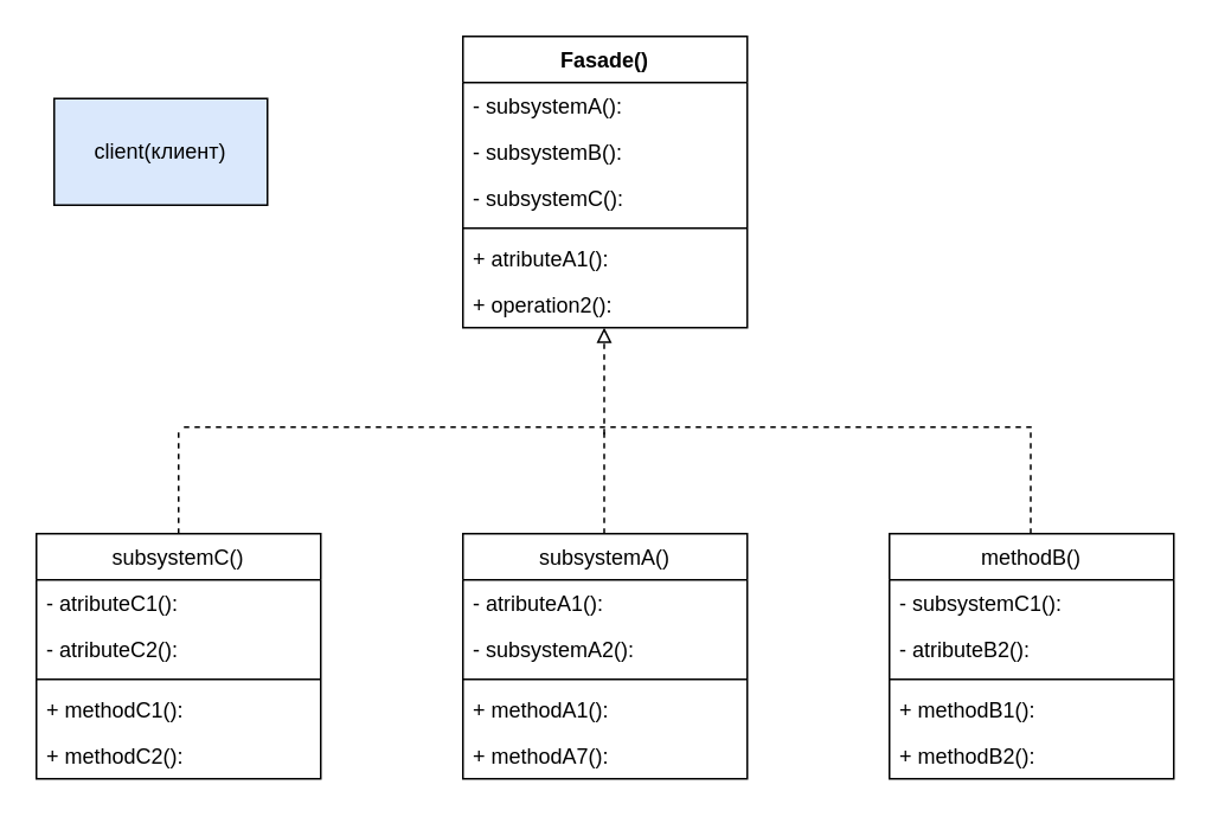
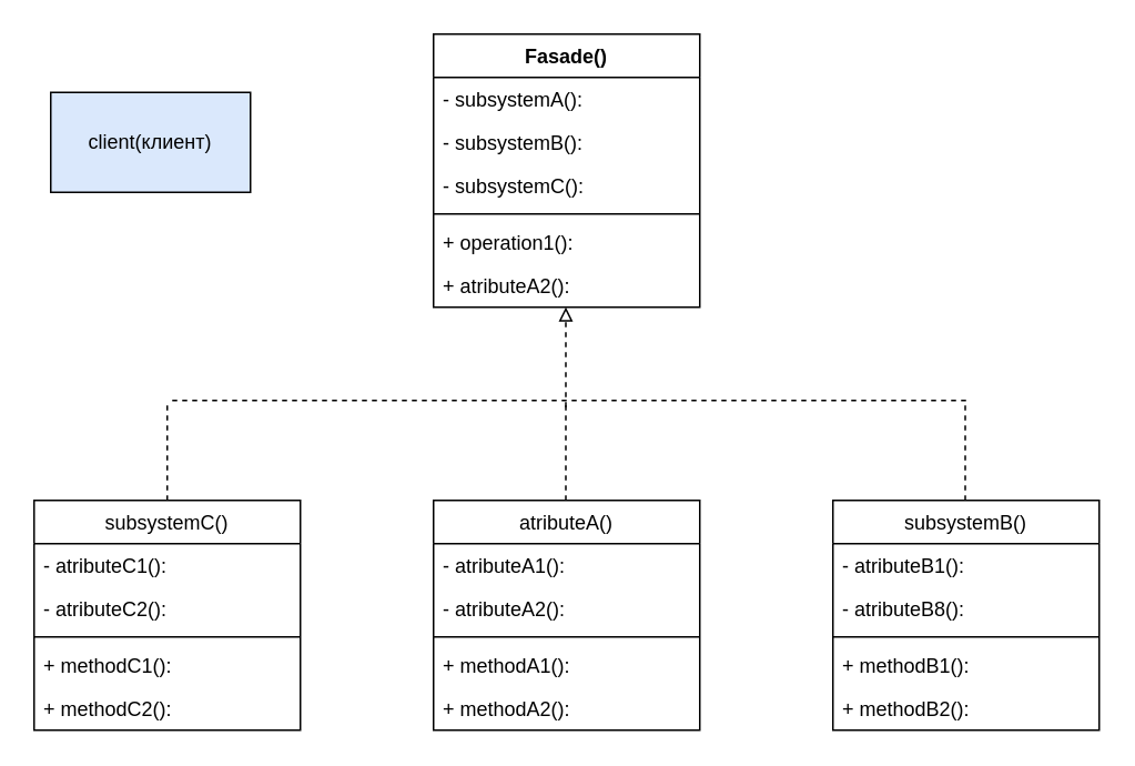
  <mxCell id="0" />
  <mxCell id="1" parent="0" />
  <mxCell id="2" value="client(клиент)" style="rounded=0;whiteSpace=wrap;html=1;fillColor=#dae8fc;" vertex="1" parent="1"><mxGeometry x="30" y="55" width="120" height="60" as="geometry" /></mxCell>
  <mxCell id="3" value="Fasade()" style="swimlane;fontStyle=1;align=center;verticalAlign=top;childLayout=stackLayout;horizontal=1;startSize=26;horizontalStack=0;resizeParent=1;resizeParentMax=0;resizeLast=0;collapsible=1;marginBottom=0;whiteSpace=wrap;html=1;" vertex="1" parent="1"><mxGeometry x="260" y="20" width="160" height="164" as="geometry" /></mxCell>
  <mxCell id="4" value="- subsystemA():" style="text;strokeColor=none;fillColor=none;align=left;verticalAlign=top;spacingLeft=4;spacingRight=4;overflow=hidden;rotatable=0;points=[[0,0.5],[1,0.5]];portConstraint=eastwest;whiteSpace=wrap;html=1;" vertex="1" parent="3"><mxGeometry y="26" width="160" height="26" as="geometry" /></mxCell>
  <mxCell id="5" value="- subsystemB():" style="text;strokeColor=none;fillColor=none;align=left;verticalAlign=top;spacingLeft=4;spacingRight=4;overflow=hidden;rotatable=0;points=[[0,0.5],[1,0.5]];portConstraint=eastwest;whiteSpace=wrap;html=1;" vertex="1" parent="3"><mxGeometry y="52" width="160" height="26" as="geometry" /></mxCell>
  <mxCell id="6" value="- subsystemC():" style="text;strokeColor=none;fillColor=none;align=left;verticalAlign=top;spacingLeft=4;spacingRight=4;overflow=hidden;rotatable=0;points=[[0,0.5],[1,0.5]];portConstraint=eastwest;whiteSpace=wrap;html=1;" vertex="1" parent="3"><mxGeometry y="78" width="160" height="26" as="geometry" /></mxCell>
  <mxCell id="7" value="" style="line;strokeWidth=1;fillColor=none;align=left;verticalAlign=middle;spacingTop=-1;spacingLeft=3;spacingRight=3;rotatable=0;labelPosition=right;points=[];portConstraint=eastwest;strokeColor=inherit;" vertex="1" parent="3"><mxGeometry y="104" width="160" height="8" as="geometry" /></mxCell>
- <mxCell id="8" value="+ atributeA1():" style="text;strokeColor=none;fillColor=none;align=left;verticalAlign=top;spacingLeft=4;spacingRight=4;overflow=hidden;rotatable=0;points=[[0,0.5],[1,0.5]];portConstraint=eastwest;whiteSpace=wrap;html=1;" vertex="1" parent="3"><mxGeometry y="112" width="160" height="26" as="geometry" /></mxCell>
- <mxCell id="9" value="+ operation2():" style="text;strokeColor=none;fillColor=none;align=left;verticalAlign=top;spacingLeft=4;spacingRight=4;overflow=hidden;rotatable=0;points=[[0,0.5],[1,0.5]];portConstraint=eastwest;whiteSpace=wrap;html=1;" vertex="1" parent="3"><mxGeometry y="138" width="160" height="26" as="geometry" /></mxCell>
- <mxCell id="10" value="&lt;span style=&quot;font-weight: 400; text-align: left;&quot;&gt;subsystemA()&lt;/span&gt;" style="swimlane;fontStyle=1;align=center;verticalAlign=top;childLayout=stackLayout;horizontal=1;startSize=26;horizontalStack=0;resizeParent=1;resizeParentMax=0;resizeLast=0;collapsible=1;marginBottom=0;whiteSpace=wrap;html=1;" vertex="1" parent="1"><mxGeometry x="260" y="300" width="160" height="138" as="geometry" /></mxCell>
+ <mxCell id="8" value="+ operation1():" style="text;strokeColor=none;fillColor=none;align=left;verticalAlign=top;spacingLeft=4;spacingRight=4;overflow=hidden;rotatable=0;points=[[0,0.5],[1,0.5]];portConstraint=eastwest;whiteSpace=wrap;html=1;" vertex="1" parent="3"><mxGeometry y="112" width="160" height="26" as="geometry" /></mxCell>
+ <mxCell id="9" value="+ atributeA2():" style="text;strokeColor=none;fillColor=none;align=left;verticalAlign=top;spacingLeft=4;spacingRight=4;overflow=hidden;rotatable=0;points=[[0,0.5],[1,0.5]];portConstraint=eastwest;whiteSpace=wrap;html=1;" vertex="1" parent="3"><mxGeometry y="138" width="160" height="26" as="geometry" /></mxCell>
+ <mxCell id="10" value="&lt;span style=&quot;font-weight: 400; text-align: left;&quot;&gt;atributeA()&lt;/span&gt;" style="swimlane;fontStyle=1;align=center;verticalAlign=top;childLayout=stackLayout;horizontal=1;startSize=26;horizontalStack=0;resizeParent=1;resizeParentMax=0;resizeLast=0;collapsible=1;marginBottom=0;whiteSpace=wrap;html=1;" vertex="1" parent="1"><mxGeometry x="260" y="300" width="160" height="138" as="geometry" /></mxCell>
  <mxCell id="11" value="- atributeA1():" style="text;strokeColor=none;fillColor=none;align=left;verticalAlign=top;spacingLeft=4;spacingRight=4;overflow=hidden;rotatable=0;points=[[0,0.5],[1,0.5]];portConstraint=eastwest;whiteSpace=wrap;html=1;" vertex="1" parent="10"><mxGeometry y="26" width="160" height="26" as="geometry" /></mxCell>
- <mxCell id="12" value="- subsystemA2():" style="text;strokeColor=none;fillColor=none;align=left;verticalAlign=top;spacingLeft=4;spacingRight=4;overflow=hidden;rotatable=0;points=[[0,0.5],[1,0.5]];portConstraint=eastwest;whiteSpace=wrap;html=1;" vertex="1" parent="10"><mxGeometry y="52" width="160" height="26" as="geometry" /></mxCell>
+ <mxCell id="12" value="- atributeA2():" style="text;strokeColor=none;fillColor=none;align=left;verticalAlign=top;spacingLeft=4;spacingRight=4;overflow=hidden;rotatable=0;points=[[0,0.5],[1,0.5]];portConstraint=eastwest;whiteSpace=wrap;html=1;" vertex="1" parent="10"><mxGeometry y="52" width="160" height="26" as="geometry" /></mxCell>
  <mxCell id="13" value="" style="line;strokeWidth=1;fillColor=none;align=left;verticalAlign=middle;spacingTop=-1;spacingLeft=3;spacingRight=3;rotatable=0;labelPosition=right;points=[];portConstraint=eastwest;strokeColor=inherit;" vertex="1" parent="10"><mxGeometry y="78" width="160" height="8" as="geometry" /></mxCell>
  <mxCell id="14" value="+ methodA1():" style="text;strokeColor=none;fillColor=none;align=left;verticalAlign=top;spacingLeft=4;spacingRight=4;overflow=hidden;rotatable=0;points=[[0,0.5],[1,0.5]];portConstraint=eastwest;whiteSpace=wrap;html=1;" vertex="1" parent="10"><mxGeometry y="86" width="160" height="26" as="geometry" /></mxCell>
- <mxCell id="15" value="+ methodA7():" style="text;strokeColor=none;fillColor=none;align=left;verticalAlign=top;spacingLeft=4;spacingRight=4;overflow=hidden;rotatable=0;points=[[0,0.5],[1,0.5]];portConstraint=eastwest;whiteSpace=wrap;html=1;" vertex="1" parent="10"><mxGeometry y="112" width="160" height="26" as="geometry" /></mxCell>
- <mxCell id="16" value="&lt;span style=&quot;font-weight: 400; text-align: left;&quot;&gt;methodB()&lt;/span&gt;" style="swimlane;fontStyle=1;align=center;verticalAlign=top;childLayout=stackLayout;horizontal=1;startSize=26;horizontalStack=0;resizeParent=1;resizeParentMax=0;resizeLast=0;collapsible=1;marginBottom=0;whiteSpace=wrap;html=1;" vertex="1" parent="1"><mxGeometry x="500" y="300" width="160" height="138" as="geometry" /></mxCell>
- <mxCell id="17" value="- subsystemC1():" style="text;strokeColor=none;fillColor=none;align=left;verticalAlign=top;spacingLeft=4;spacingRight=4;overflow=hidden;rotatable=0;points=[[0,0.5],[1,0.5]];portConstraint=eastwest;whiteSpace=wrap;html=1;" vertex="1" parent="16"><mxGeometry y="26" width="160" height="26" as="geometry" /></mxCell>
- <mxCell id="18" value="- atributeB2():" style="text;strokeColor=none;fillColor=none;align=left;verticalAlign=top;spacingLeft=4;spacingRight=4;overflow=hidden;rotatable=0;points=[[0,0.5],[1,0.5]];portConstraint=eastwest;whiteSpace=wrap;html=1;" vertex="1" parent="16"><mxGeometry y="52" width="160" height="26" as="geometry" /></mxCell>
+ <mxCell id="15" value="+ methodA2():" style="text;strokeColor=none;fillColor=none;align=left;verticalAlign=top;spacingLeft=4;spacingRight=4;overflow=hidden;rotatable=0;points=[[0,0.5],[1,0.5]];portConstraint=eastwest;whiteSpace=wrap;html=1;" vertex="1" parent="10"><mxGeometry y="112" width="160" height="26" as="geometry" /></mxCell>
+ <mxCell id="16" value="&lt;span style=&quot;font-weight: 400; text-align: left;&quot;&gt;subsystemB()&lt;/span&gt;" style="swimlane;fontStyle=1;align=center;verticalAlign=top;childLayout=stackLayout;horizontal=1;startSize=26;horizontalStack=0;resizeParent=1;resizeParentMax=0;resizeLast=0;collapsible=1;marginBottom=0;whiteSpace=wrap;html=1;" vertex="1" parent="1"><mxGeometry x="500" y="300" width="160" height="138" as="geometry" /></mxCell>
+ <mxCell id="17" value="- atributeB1():" style="text;strokeColor=none;fillColor=none;align=left;verticalAlign=top;spacingLeft=4;spacingRight=4;overflow=hidden;rotatable=0;points=[[0,0.5],[1,0.5]];portConstraint=eastwest;whiteSpace=wrap;html=1;" vertex="1" parent="16"><mxGeometry y="26" width="160" height="26" as="geometry" /></mxCell>
+ <mxCell id="18" value="- atributeB8():" style="text;strokeColor=none;fillColor=none;align=left;verticalAlign=top;spacingLeft=4;spacingRight=4;overflow=hidden;rotatable=0;points=[[0,0.5],[1,0.5]];portConstraint=eastwest;whiteSpace=wrap;html=1;" vertex="1" parent="16"><mxGeometry y="52" width="160" height="26" as="geometry" /></mxCell>
  <mxCell id="19" value="" style="line;strokeWidth=1;fillColor=none;align=left;verticalAlign=middle;spacingTop=-1;spacingLeft=3;spacingRight=3;rotatable=0;labelPosition=right;points=[];portConstraint=eastwest;strokeColor=inherit;" vertex="1" parent="16"><mxGeometry y="78" width="160" height="8" as="geometry" /></mxCell>
  <mxCell id="20" value="+ methodB1():" style="text;strokeColor=none;fillColor=none;align=left;verticalAlign=top;spacingLeft=4;spacingRight=4;overflow=hidden;rotatable=0;points=[[0,0.5],[1,0.5]];portConstraint=eastwest;whiteSpace=wrap;html=1;" vertex="1" parent="16"><mxGeometry y="86" width="160" height="26" as="geometry" /></mxCell>
  <mxCell id="21" value="+ methodB2():" style="text;strokeColor=none;fillColor=none;align=left;verticalAlign=top;spacingLeft=4;spacingRight=4;overflow=hidden;rotatable=0;points=[[0,0.5],[1,0.5]];portConstraint=eastwest;whiteSpace=wrap;html=1;" vertex="1" parent="16"><mxGeometry y="112" width="160" height="26" as="geometry" /></mxCell>
  <mxCell id="22" value="&lt;span style=&quot;font-weight: 400; text-align: left;&quot;&gt;subsystemC()&lt;/span&gt;" style="swimlane;fontStyle=1;align=center;verticalAlign=top;childLayout=stackLayout;horizontal=1;startSize=26;horizontalStack=0;resizeParent=1;resizeParentMax=0;resizeLast=0;collapsible=1;marginBottom=0;whiteSpace=wrap;html=1;" vertex="1" parent="1"><mxGeometry x="20" y="300" width="160" height="138" as="geometry" /></mxCell>
  <mxCell id="23" value="- atributeC1():" style="text;strokeColor=none;fillColor=none;align=left;verticalAlign=top;spacingLeft=4;spacingRight=4;overflow=hidden;rotatable=0;points=[[0,0.5],[1,0.5]];portConstraint=eastwest;whiteSpace=wrap;html=1;" vertex="1" parent="22"><mxGeometry y="26" width="160" height="26" as="geometry" /></mxCell>
  <mxCell id="24" value="- atributeC2():" style="text;strokeColor=none;fillColor=none;align=left;verticalAlign=top;spacingLeft=4;spacingRight=4;overflow=hidden;rotatable=0;points=[[0,0.5],[1,0.5]];portConstraint=eastwest;whiteSpace=wrap;html=1;" vertex="1" parent="22"><mxGeometry y="52" width="160" height="26" as="geometry" /></mxCell>
  <mxCell id="25" value="" style="line;strokeWidth=1;fillColor=none;align=left;verticalAlign=middle;spacingTop=-1;spacingLeft=3;spacingRight=3;rotatable=0;labelPosition=right;points=[];portConstraint=eastwest;strokeColor=inherit;" vertex="1" parent="22"><mxGeometry y="78" width="160" height="8" as="geometry" /></mxCell>
  <mxCell id="26" value="+ methodC1():" style="text;strokeColor=none;fillColor=none;align=left;verticalAlign=top;spacingLeft=4;spacingRight=4;overflow=hidden;rotatable=0;points=[[0,0.5],[1,0.5]];portConstraint=eastwest;whiteSpace=wrap;html=1;" vertex="1" parent="22"><mxGeometry y="86" width="160" height="26" as="geometry" /></mxCell>
  <mxCell id="27" value="+ methodC2():" style="text;strokeColor=none;fillColor=none;align=left;verticalAlign=top;spacingLeft=4;spacingRight=4;overflow=hidden;rotatable=0;points=[[0,0.5],[1,0.5]];portConstraint=eastwest;whiteSpace=wrap;html=1;" vertex="1" parent="22"><mxGeometry y="112" width="160" height="26" as="geometry" /></mxCell>
  <mxCell id="28" value="" style="endArrow=none;dashed=1;html=1;rounded=0;exitX=0.5;exitY=0;exitDx=0;exitDy=0;" edge="1" parent="1" source="22"><mxGeometry width="50" height="50" relative="1" as="geometry"><mxPoint x="90" y="270" as="sourcePoint" /><mxPoint x="100" y="240" as="targetPoint" /></mxGeometry></mxCell>
  <mxCell id="29" value="" style="endArrow=none;dashed=1;html=1;rounded=0;exitX=0.5;exitY=0;exitDx=0;exitDy=0;" edge="1" parent="1"><mxGeometry width="50" height="50" relative="1" as="geometry"><mxPoint x="339.5" y="300" as="sourcePoint" /><mxPoint x="339.5" y="240" as="targetPoint" /></mxGeometry></mxCell>
  <mxCell id="30" value="" style="endArrow=none;dashed=1;html=1;rounded=0;exitX=0.5;exitY=0;exitDx=0;exitDy=0;" edge="1" parent="1"><mxGeometry width="50" height="50" relative="1" as="geometry"><mxPoint x="579.5" y="300" as="sourcePoint" /><mxPoint x="579.5" y="240" as="targetPoint" /></mxGeometry></mxCell>
  <mxCell id="31" value="" style="endArrow=none;dashed=1;html=1;rounded=0;" edge="1" parent="1"><mxGeometry width="50" height="50" relative="1" as="geometry"><mxPoint x="580" y="240" as="sourcePoint" /><mxPoint x="100" y="240" as="targetPoint" /></mxGeometry></mxCell>
  <mxCell id="32" value="" style="endArrow=block;dashed=1;html=1;rounded=0;exitX=0.5;exitY=0;exitDx=0;exitDy=0;endFill=0;" edge="1" parent="1"><mxGeometry width="50" height="50" relative="1" as="geometry"><mxPoint x="339.5" y="244" as="sourcePoint" /><mxPoint x="339.5" y="184" as="targetPoint" /></mxGeometry></mxCell>
